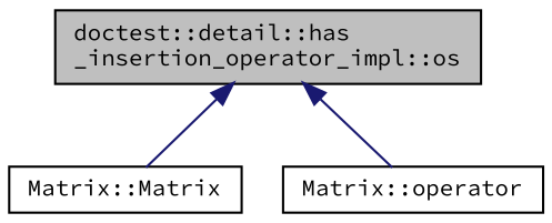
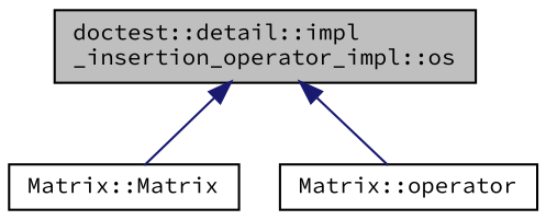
  digraph {
    fontname="Source Code Pro"
    rankdir=TB
    node [color=black fillcolor=white fontname="Source Code Pro" fontsize=10 shape=record style=filled]
    edge [color=midnightblue dir=back fontname="Source Code Pro" fontsize=10 labelfontname=Helvetica labelfontsize=10 style=solid]
-   n1 [fillcolor=grey75 fontcolor=black height=0.2 label="doctest::detail::has\l_insertion_operator_impl::os" width=0.4]
+   n1 [fillcolor=grey75 fontcolor=black height=0.2 label="doctest::detail::impl\l_insertion_operator_impl::os" width=0.4]
    n2 [height=0.2 label="Matrix::Matrix" width=0.4]
    n3 [height=0.2 label="Matrix::operator" width=0.4]
    n1 -> n2
    n1 -> n3
  }
